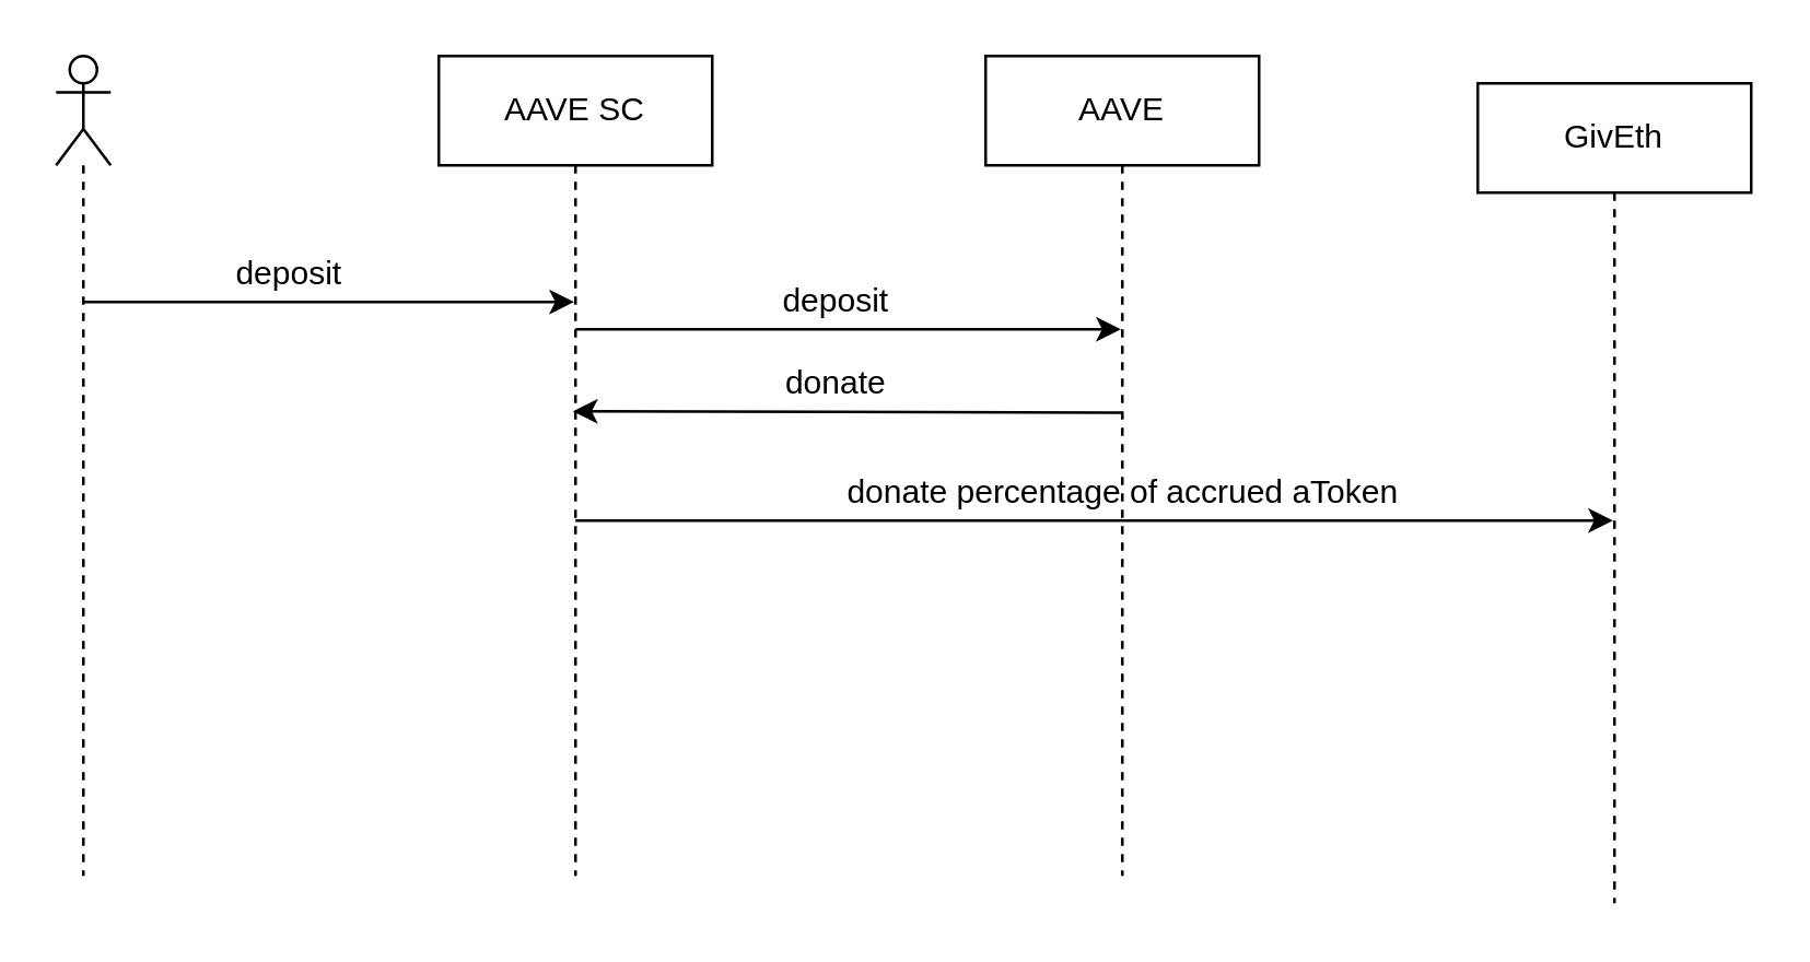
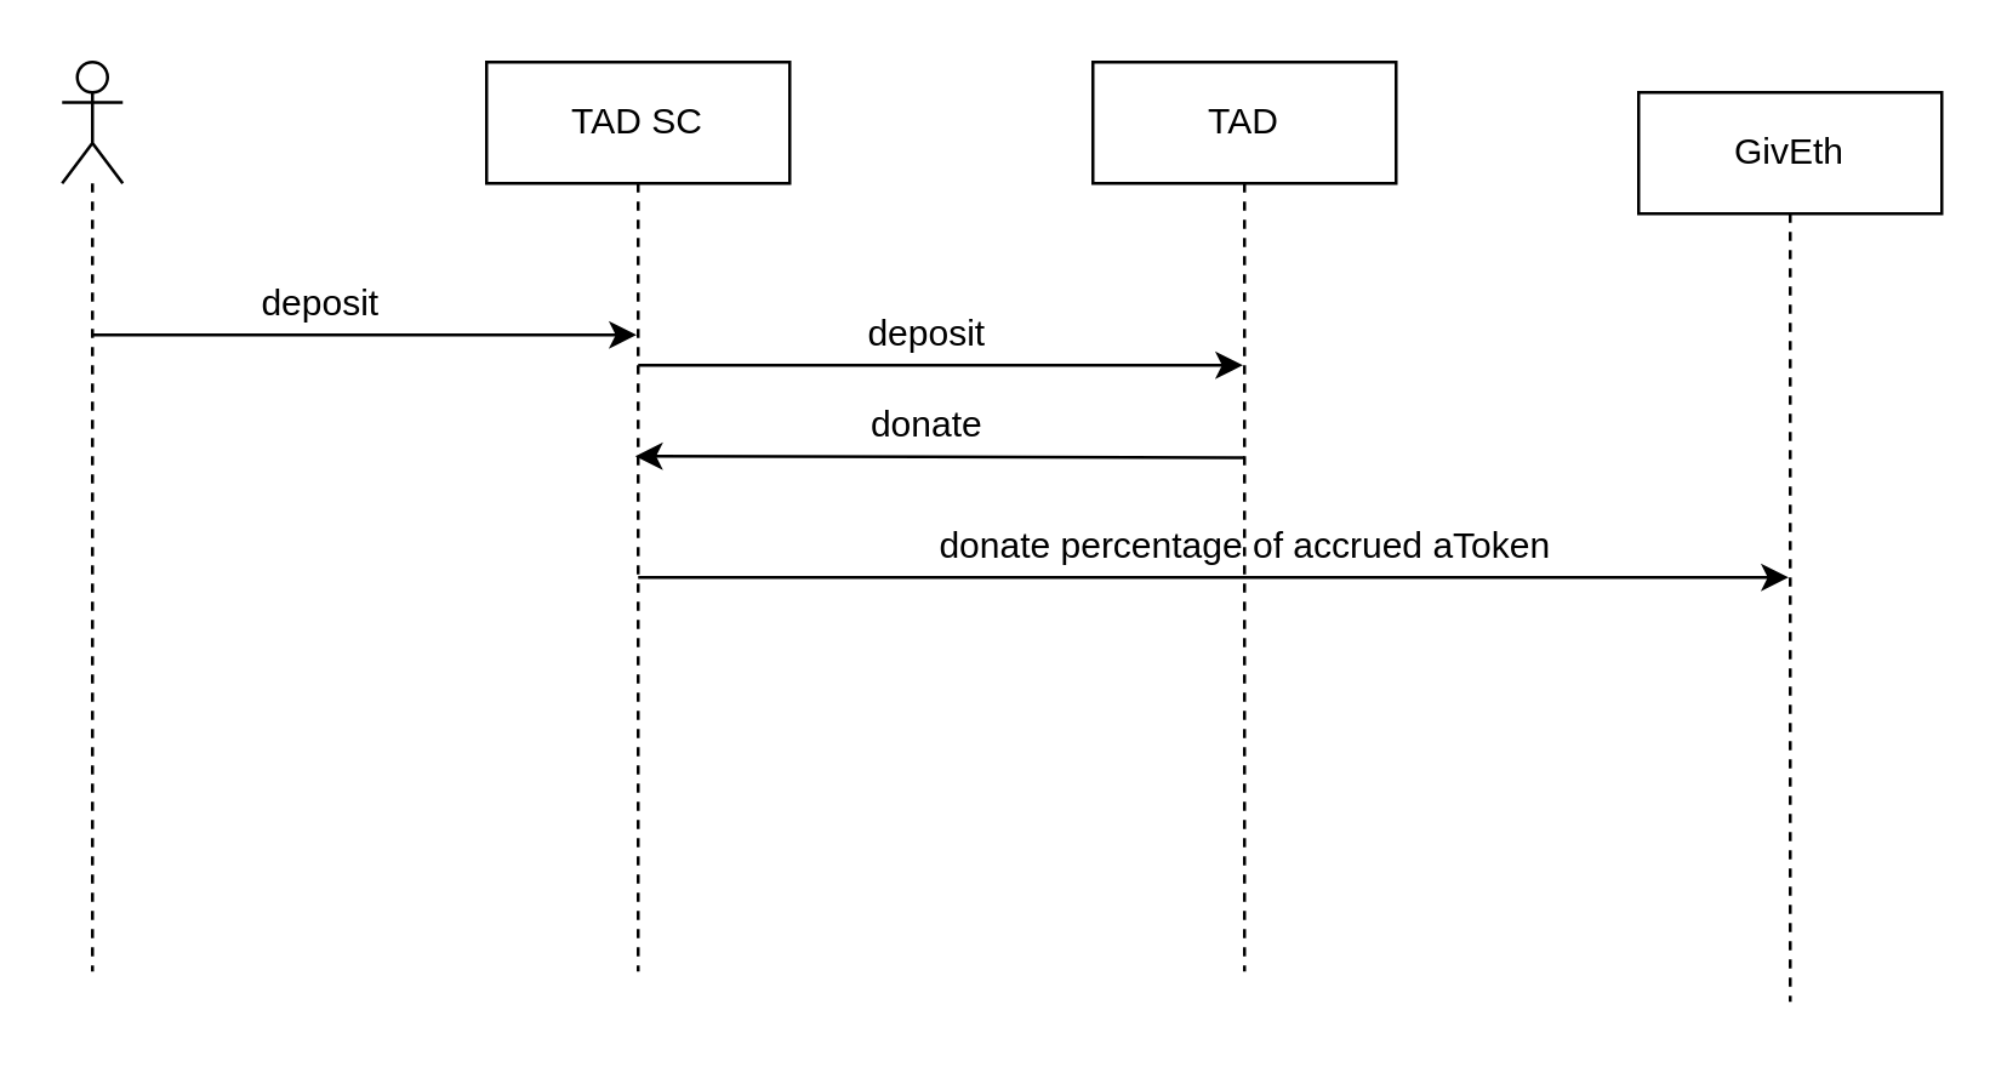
  <mxCell id="0" />
  <mxCell id="1" parent="0" />
- <mxCell id="2" value="AAVE SC" style="shape=umlLifeline;perimeter=lifelinePerimeter;whiteSpace=wrap;html=1;container=1;collapsible=0;recursiveResize=0;outlineConnect=0;" parent="1" vertex="1"><mxGeometry x="160" y="20" width="100" height="300" as="geometry" /></mxCell>
+ <mxCell id="2" value="TAD SC" style="shape=umlLifeline;perimeter=lifelinePerimeter;whiteSpace=wrap;html=1;container=1;collapsible=0;recursiveResize=0;outlineConnect=0;" parent="1" vertex="1"><mxGeometry x="160" y="20" width="100" height="300" as="geometry" /></mxCell>
  <mxCell id="3" value="" style="shape=umlLifeline;participant=umlActor;perimeter=lifelinePerimeter;whiteSpace=wrap;html=1;container=1;collapsible=0;recursiveResize=0;verticalAlign=top;spacingTop=36;outlineConnect=0;" parent="1" vertex="1"><mxGeometry x="20" y="20" width="20" height="300" as="geometry" /></mxCell>
- <mxCell id="4" value="AAVE" style="shape=umlLifeline;perimeter=lifelinePerimeter;whiteSpace=wrap;html=1;container=1;collapsible=0;recursiveResize=0;outlineConnect=0;" parent="1" vertex="1"><mxGeometry x="360" y="20" width="100" height="300" as="geometry" /></mxCell>
+ <mxCell id="4" value="TAD" style="shape=umlLifeline;perimeter=lifelinePerimeter;whiteSpace=wrap;html=1;container=1;collapsible=0;recursiveResize=0;outlineConnect=0;" parent="1" vertex="1"><mxGeometry x="360" y="20" width="100" height="300" as="geometry" /></mxCell>
  <mxCell id="5" value="" style="endArrow=classic;html=1;" edge="1" parent="1" target="2"><mxGeometry width="50" height="50" relative="1" as="geometry"><mxPoint x="30" y="110" as="sourcePoint" /><mxPoint x="80" y="60" as="targetPoint" /></mxGeometry></mxCell>
  <mxCell id="6" value="" style="endArrow=classic;html=1;" edge="1" parent="1" target="4"><mxGeometry width="50" height="50" relative="1" as="geometry"><mxPoint x="210" y="120" as="sourcePoint" /><mxPoint x="389.5" y="120" as="targetPoint" /></mxGeometry></mxCell>
  <mxCell id="7" value="" style="endArrow=classic;html=1;" edge="1" parent="1"><mxGeometry width="50" height="50" relative="1" as="geometry"><mxPoint x="410" y="150.5" as="sourcePoint" /><mxPoint x="209" y="150" as="targetPoint" /></mxGeometry></mxCell>
  <mxCell id="8" value="GivEth" style="shape=umlLifeline;perimeter=lifelinePerimeter;whiteSpace=wrap;html=1;container=1;collapsible=0;recursiveResize=0;outlineConnect=0;" vertex="1" parent="1"><mxGeometry x="540" y="30" width="100" height="300" as="geometry" /></mxCell>
  <mxCell id="9" value="deposit" style="text;html=1;align=center;verticalAlign=middle;resizable=0;points=[];autosize=1;" vertex="1" parent="1"><mxGeometry x="80" y="90" width="50" height="20" as="geometry" /></mxCell>
  <mxCell id="10" value="deposit" style="text;html=1;align=center;verticalAlign=middle;resizable=0;points=[];autosize=1;" vertex="1" parent="1"><mxGeometry x="280" y="100" width="50" height="20" as="geometry" /></mxCell>
  <mxCell id="11" value="donate" style="text;html=1;align=center;verticalAlign=middle;resizable=0;points=[];autosize=1;" vertex="1" parent="1"><mxGeometry x="280" y="130" width="50" height="20" as="geometry" /></mxCell>
  <mxCell id="12" value="" style="endArrow=classic;html=1;" edge="1" parent="1" target="8"><mxGeometry width="50" height="50" relative="1" as="geometry"><mxPoint x="210" y="190" as="sourcePoint" /><mxPoint x="389.5" y="190" as="targetPoint" /></mxGeometry></mxCell>
  <mxCell id="13" value="donate percentage of accrued aToken" style="text;html=1;align=center;verticalAlign=middle;resizable=0;points=[];autosize=1;" vertex="1" parent="1"><mxGeometry x="300" y="170" width="220" height="20" as="geometry" /></mxCell>
